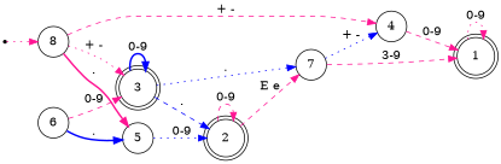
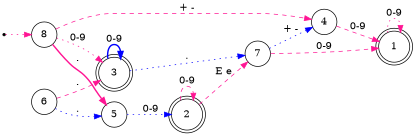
  digraph {
    rankdir=LR
    node [shape=circle]
    edge [color=deeppink style=dashed]
    _ [shape=point]
    8
    3 [shape=doublecircle]
    5
    4
    1 [shape=doublecircle]
    2 [shape=doublecircle]
    7
    6
    _ -> 8 [style=dotted]
-   8 -> 3 [label="+ -" style=dotted]
+   8 -> 3 [label="0-9" style=dotted]
    8 -> 5 [label="." style=bold]
    8 -> 4 [label="+ -"]
    3 -> 3 [color=blue label="0-9" style=bold]
-   3 -> 2 [color=blue label="."]
    3 -> 7 [color=blue label="." style=dotted]
    5 -> 2 [color=blue label="0-9" style=dotted]
    4 -> 1 [label="0-9"]
    1 -> 1 [label="0-9" style=dotted]
    2 -> 2 [label="0-9"]
    2 -> 7 [label="E e"]
    7 -> 4 [color=blue label="+ -" style=dotted]
-   7 -> 1 [label="3-9"]
-   6 -> 3 [label="0-9"]
-   6 -> 5 [color=blue label="." style=bold]
+   7 -> 1 [label="0-9"]
+   6 -> 3 [label="."]
+   6 -> 5 [color=blue label="." style=dotted]
  }
